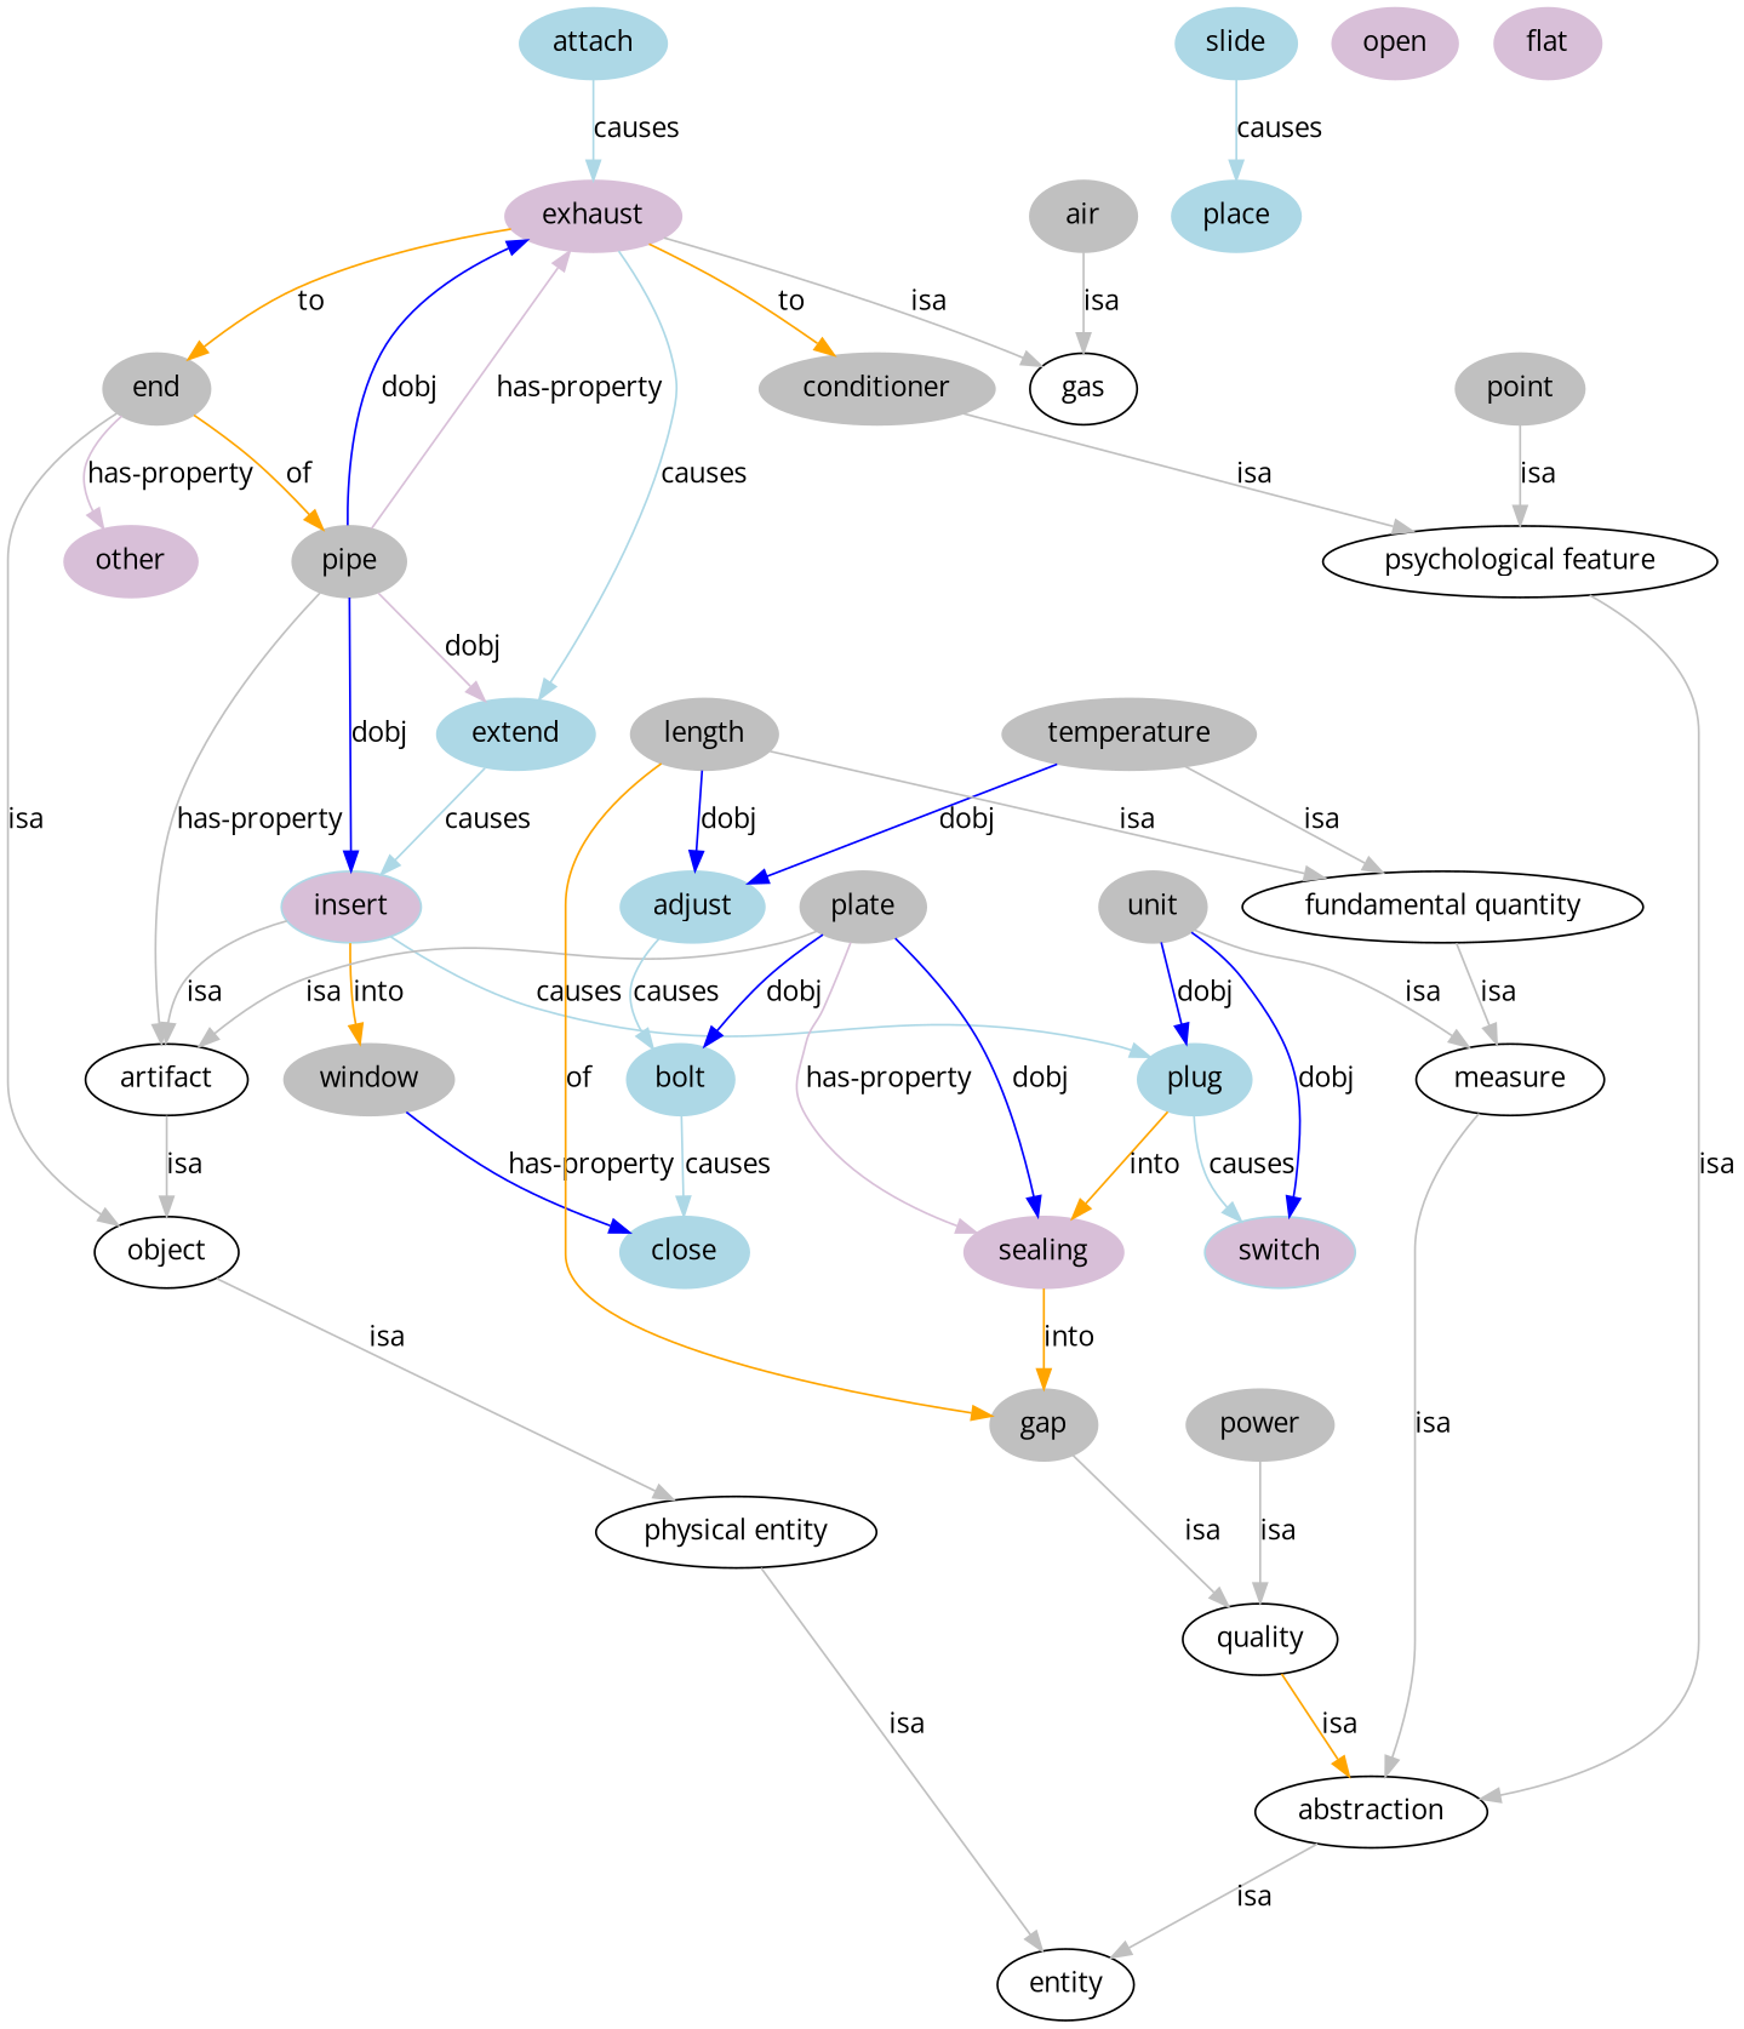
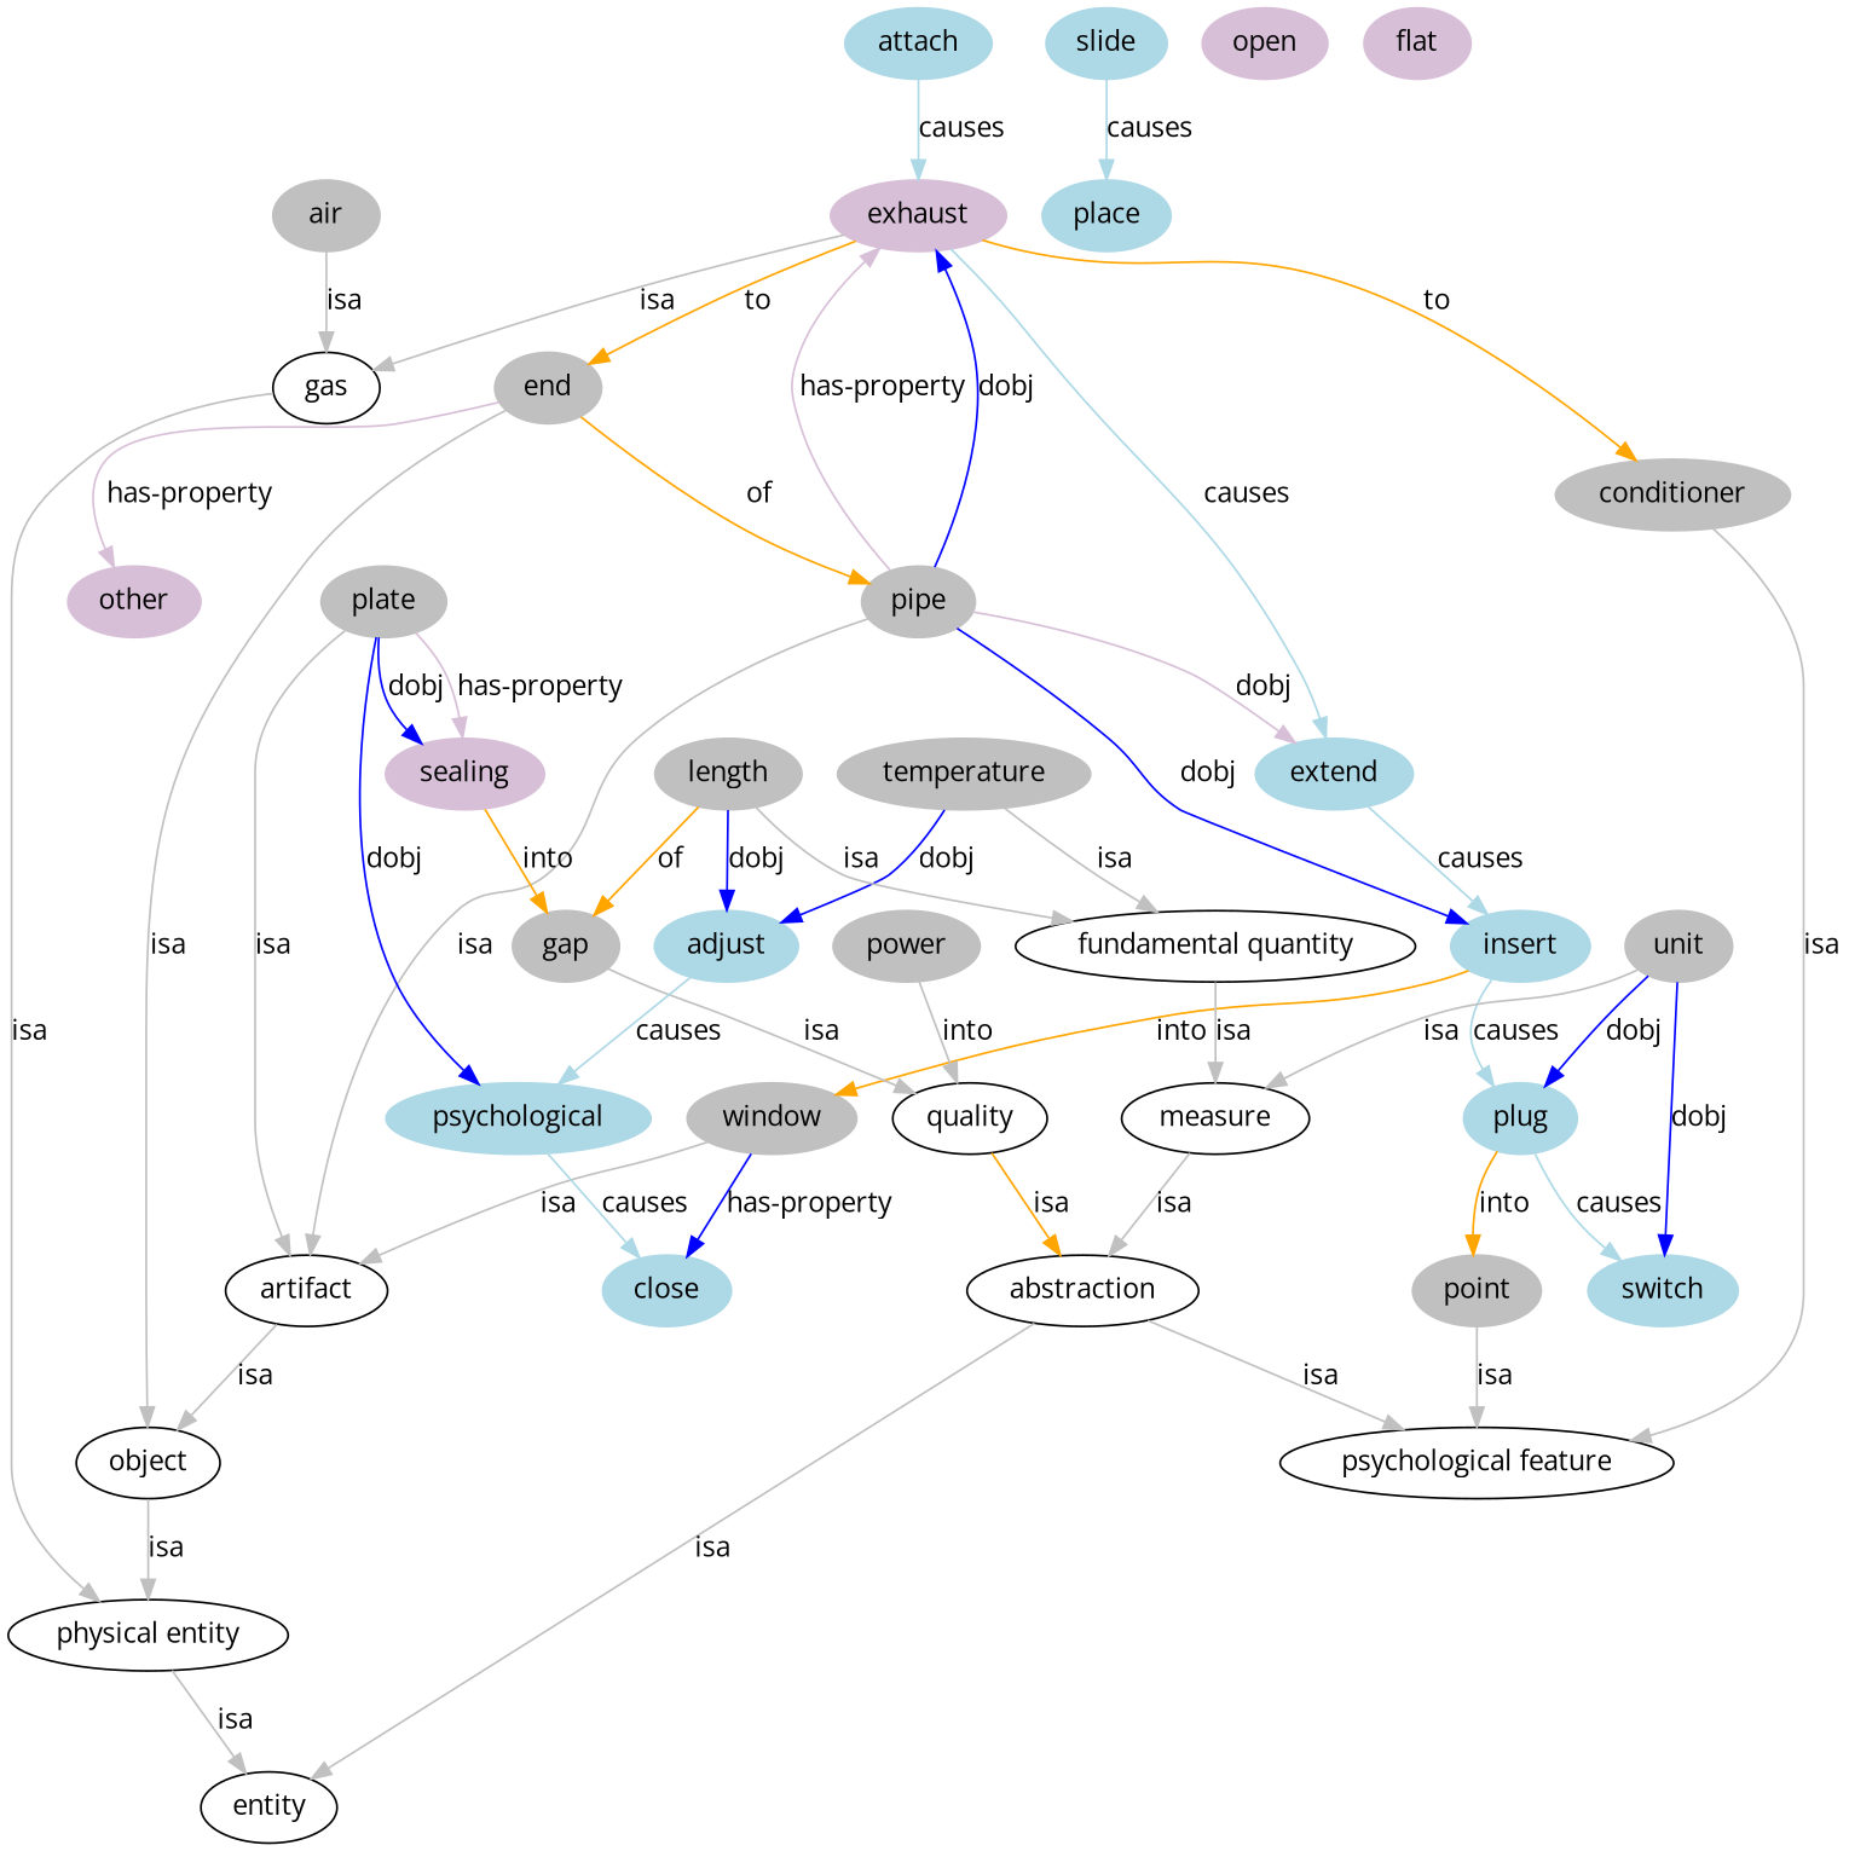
  digraph {
    fontname="Open Sans"
    node [fontname="Open Sans" color=grey style=filled]
    edge [color=grey fontname="Open Sans"]
    gas [color="" style=""]
    "physical entity" [color="" style=""]
    entity [color="" style=""]
    "psychological feature" [color="" style=""]
    conditioner
    abstraction [color="" style=""]
    object [color="" style=""]
    end
    pipe
    other [color=thistle]
    artifact [color="" style=""]
    exhaust [color=thistle]
    extend [color=lightblue]
-   insert [color=lightblue fillcolor=thistle]
+   insert [color=lightblue]
    quality [color="" style=""]
    gap
    plug [color=lightblue]
    window
    plate
-   bolt [color=lightblue]
+   bolt [color=lightblue label=psychological]
    sealing [color=thistle]
    close [color=lightblue]
    point
    measure [color="" style=""]
    unit
-   switch [color=lightblue fillcolor=thistle]
+   switch [color=lightblue]
    "fundamental quantity" [color="" style=""]
    temperature
    adjust [color=lightblue]
    power
    length
    air
    attach [color=lightblue]
    slide [color=lightblue]
    place [color=lightblue]
    open [color=thistle]
    flat [color=thistle]
+   gas -> "physical entity" [label=isa]
    "physical entity" -> entity [label=isa]
-   "psychological feature" -> abstraction [label=isa]
+   abstraction -> "psychological feature" [label=isa]
    conditioner -> "psychological feature" [label=isa]
    abstraction -> entity [label=isa]
    object -> "physical entity" [label=isa]
    end -> object [label=isa]
    end -> pipe [color=orange label=of]
    end -> other [color=thistle label="has-property"]
-   pipe -> artifact [label="has-property"]
+   pipe -> artifact [label=isa]
    pipe -> exhaust [color=blue label=dobj]
    pipe -> exhaust [color=thistle label="has-property"]
    pipe -> extend [color=thistle label=dobj]
    pipe -> insert [color=blue label=dobj]
    artifact -> object [label=isa]
    exhaust -> gas [label=isa]
    exhaust -> conditioner [color=orange label=to]
    exhaust -> end [color=orange label=to]
    exhaust -> extend [color=lightblue label=causes]
    extend -> insert [color=lightblue label=causes]
    insert -> plug [color=lightblue label=causes]
    insert -> window [color=orange label=into]
    quality -> abstraction [color=orange label=isa]
    gap -> quality [label=isa]
-   plug -> sealing [color=orange label=into]
+   plug -> point [color=orange label=into]
    plug -> switch [color=lightblue label=causes]
-   insert -> artifact [label=isa]
+   window -> artifact [label=isa]
    window -> close [color=blue label="has-property"]
    plate -> artifact [label=isa]
    plate -> bolt [color=blue label=dobj]
    plate -> sealing [color=blue label=dobj]
    plate -> sealing [color=thistle label="has-property"]
    bolt -> close [color=lightblue label=causes]
    sealing -> gap [color=orange label=into]
    point -> "psychological feature" [label=isa]
    measure -> abstraction [label=isa]
    unit -> plug [color=blue label=dobj]
    unit -> measure [label=isa]
    unit -> switch [color=blue label=dobj]
    "fundamental quantity" -> measure [label=isa]
    temperature -> "fundamental quantity" [label=isa]
    temperature -> adjust [color=blue label=dobj]
    adjust -> bolt [color=lightblue label=causes]
-   power -> quality [label=isa]
+   power -> quality [label=into]
    length -> gap [color=orange label=of]
    length -> "fundamental quantity" [label=isa]
    length -> adjust [color=blue label=dobj]
    air -> gas [label=isa]
    attach -> exhaust [color=lightblue label=causes]
    slide -> place [color=lightblue label=causes]
  }
